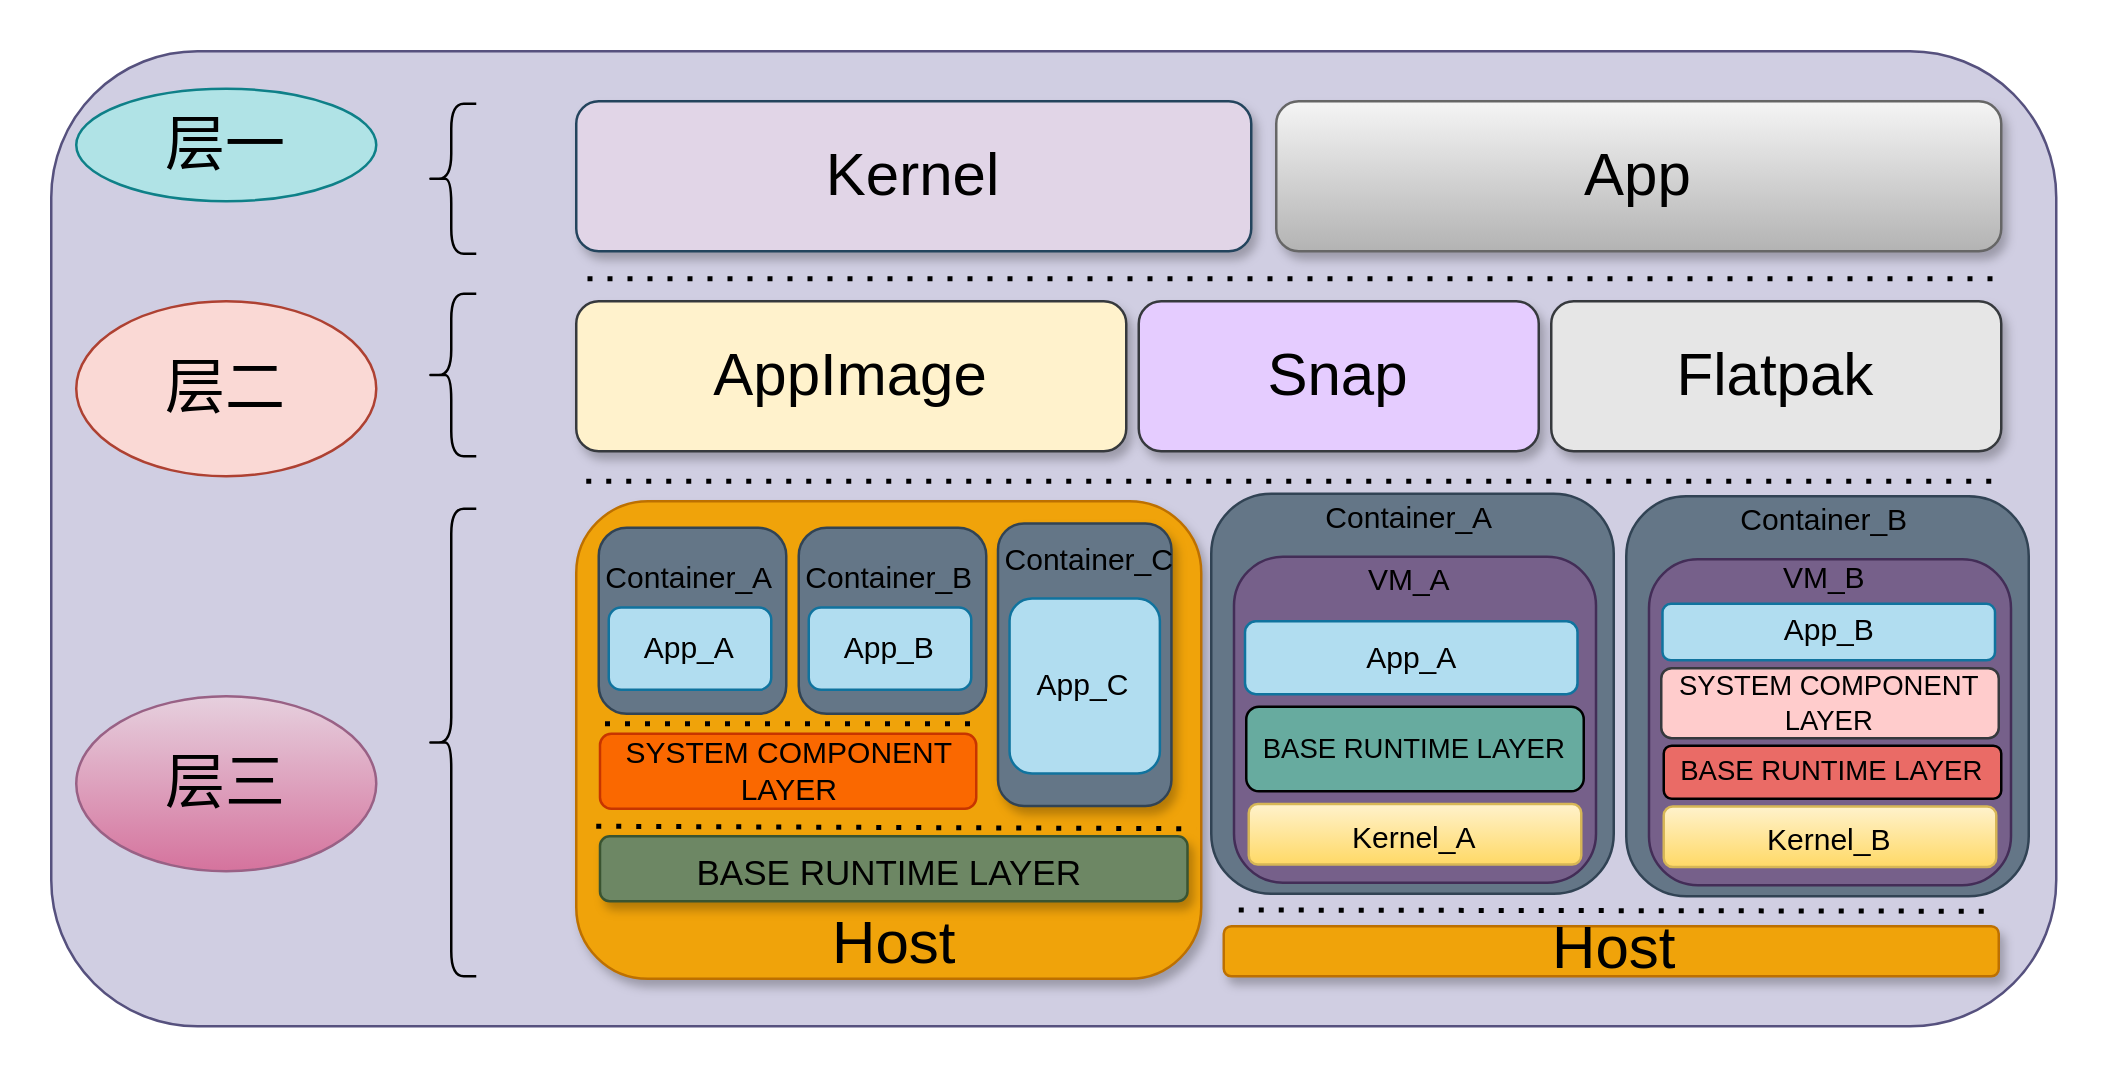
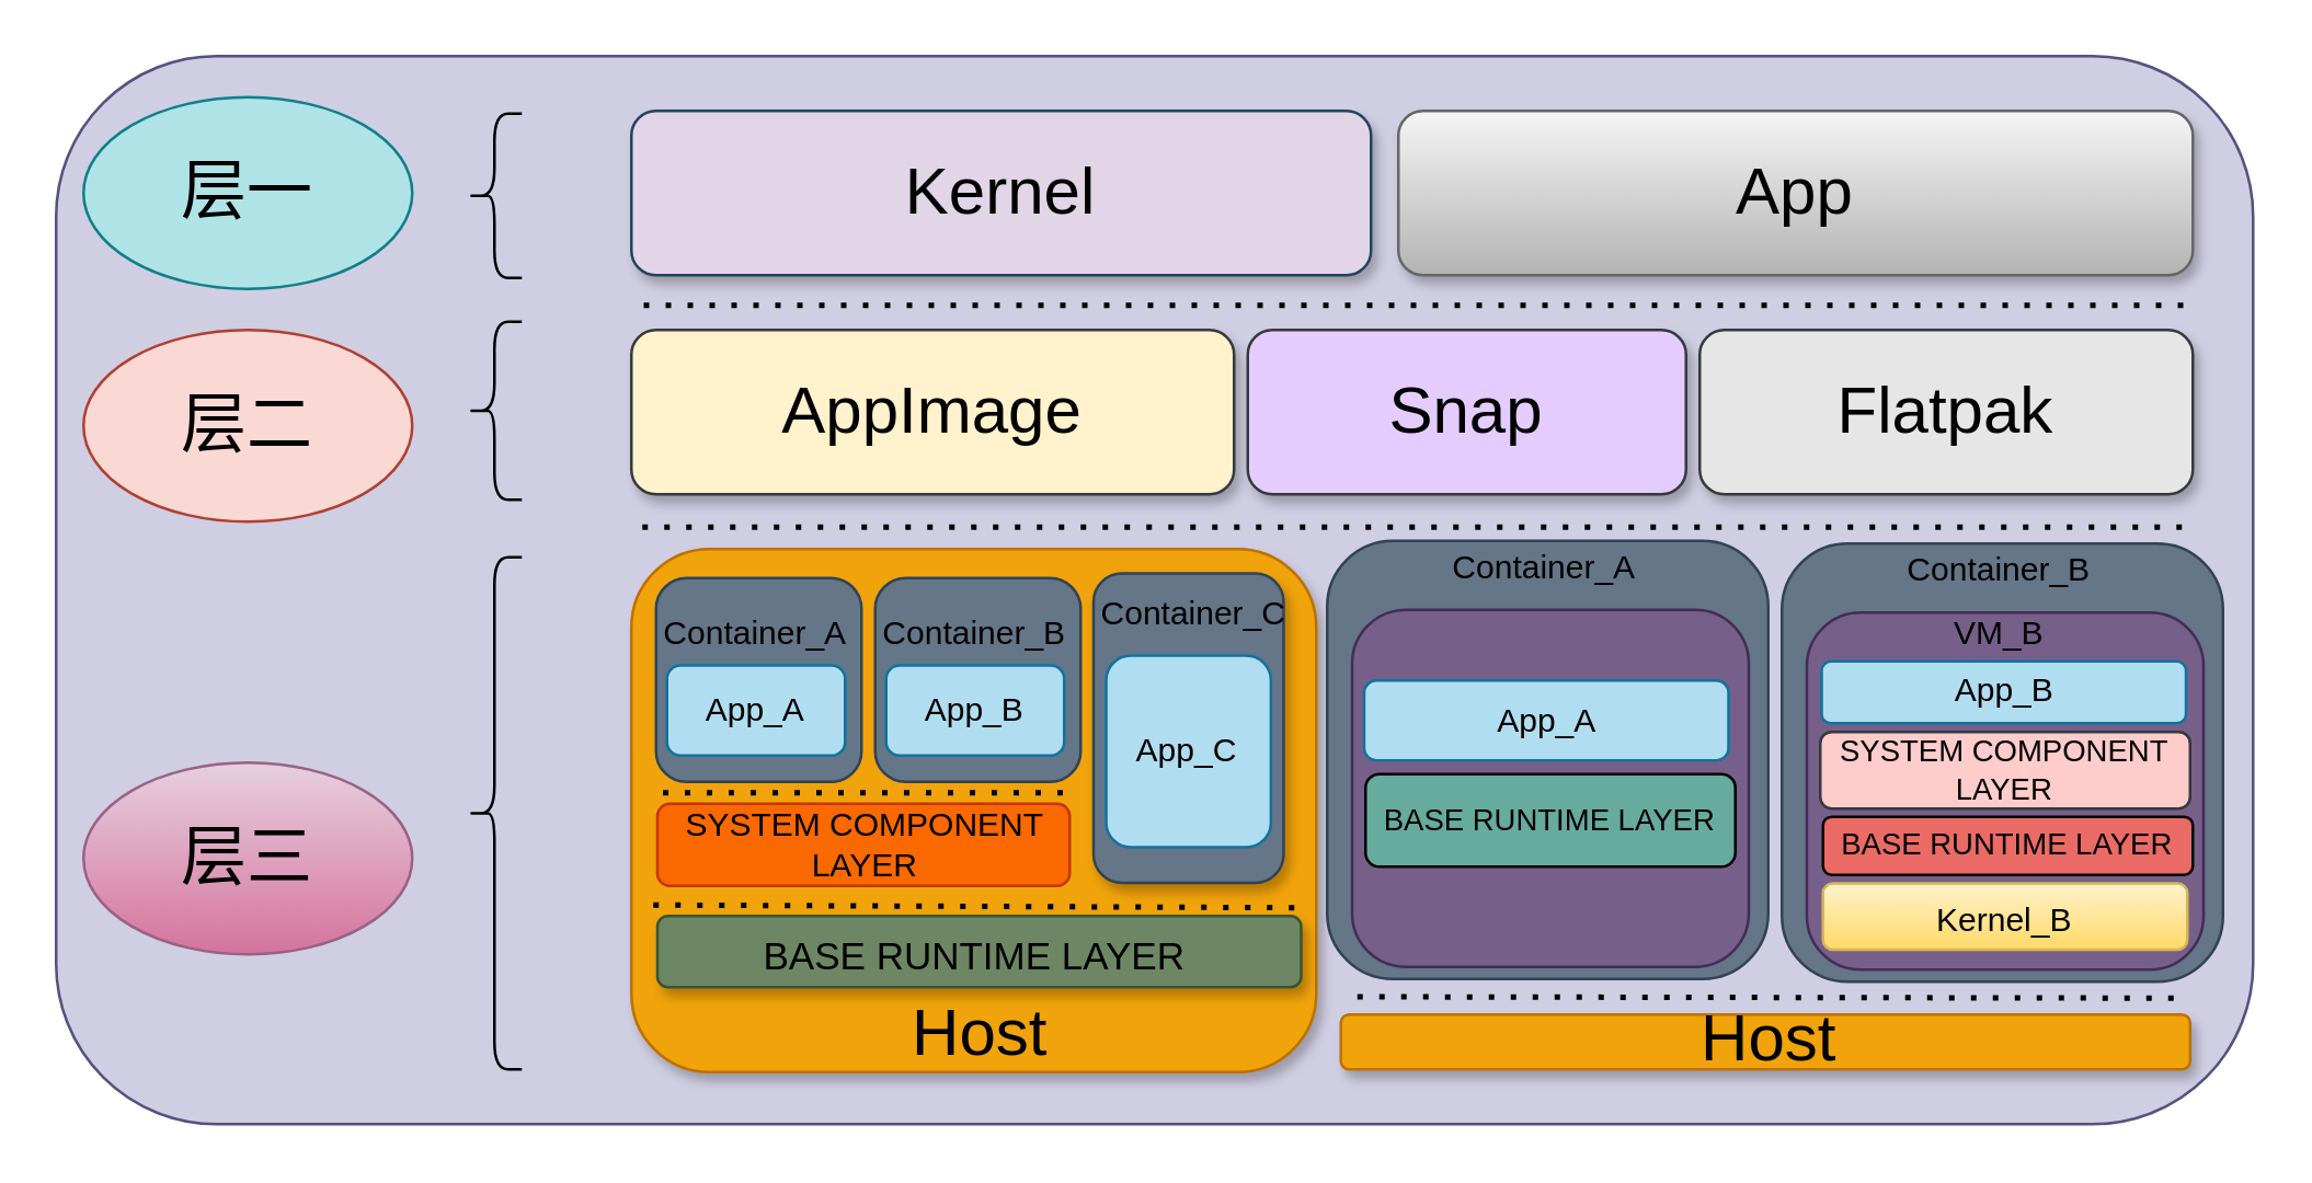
  <mxCell id="0" />
  <mxCell id="1" parent="0" />
  <mxCell id="2" value="" style="rounded=1;whiteSpace=wrap;html=1;fontSize=14;fillColor=#d0cee2;strokeColor=#56517e;" parent="1" vertex="1"><mxGeometry x="20" y="20" width="802" height="390" as="geometry" /></mxCell>
  <mxCell id="3" value="" style="rounded=1;whiteSpace=wrap;html=1;fontSize=24;fontColor=#000000;strokeColor=#BD7000;fillColor=#f0a30a;shadow=1;" parent="1" vertex="1"><mxGeometry x="230" y="200" width="250" height="191" as="geometry" /></mxCell>
  <mxCell id="4" value="" style="rounded=1;whiteSpace=wrap;html=1;fontSize=24;fillColor=#f0a30a;fontColor=#000000;strokeColor=#BD7000;shadow=1;" parent="1" vertex="1"><mxGeometry x="489" y="370" width="310" height="20" as="geometry" /></mxCell>
  <mxCell id="5" value="&lt;font style=&quot;font-size: 24px&quot;&gt;Kernel&lt;/font&gt;" style="rounded=1;whiteSpace=wrap;html=1;fillColor=#E1D5E7;shadow=1;strokeColor=#23445d;" parent="1" vertex="1"><mxGeometry x="230" y="40" width="270" height="60" as="geometry" /></mxCell>
  <mxCell id="6" value="App" style="rounded=1;whiteSpace=wrap;html=1;fontSize=24;fillColor=#f5f5f5;gradientColor=#b3b3b3;strokeColor=#666666;shadow=1;" parent="1" vertex="1"><mxGeometry x="510" y="40" width="290" height="60" as="geometry" /></mxCell>
  <mxCell id="7" value="AppImage" style="rounded=1;whiteSpace=wrap;html=1;fontSize=24;fillColor=#FFF2CC;strokeColor=#36393d;shadow=1;" parent="1" vertex="1"><mxGeometry x="230" y="120" width="220" height="60" as="geometry" /></mxCell>
  <mxCell id="8" value="Snap" style="rounded=1;whiteSpace=wrap;html=1;fontSize=24;fillColor=#E5CCFF;strokeColor=#36393d;shadow=1;" parent="1" vertex="1"><mxGeometry x="455" y="120" width="160" height="60" as="geometry" /></mxCell>
  <mxCell id="9" value="Flatpak" style="rounded=1;whiteSpace=wrap;html=1;fontSize=24;fillColor=#E6E6E6;strokeColor=#36393d;shadow=1;" parent="1" vertex="1"><mxGeometry x="620" y="120" width="180" height="60" as="geometry" /></mxCell>
  <mxCell id="10" value="" style="endArrow=none;dashed=1;html=1;dashPattern=1 3;strokeWidth=2;rounded=0;fontSize=24;" parent="1" edge="1"><mxGeometry width="50" height="50" relative="1" as="geometry"><mxPoint x="234" y="192" as="sourcePoint" /><mxPoint x="800" y="192" as="targetPoint" /></mxGeometry></mxCell>
  <mxCell id="11" value="&lt;font style=&quot;font-size: 24px&quot;&gt;Host&lt;/font&gt;" style="text;html=1;resizable=0;autosize=1;align=center;verticalAlign=middle;points=[];fillColor=none;strokeColor=none;rounded=0;fontSize=12;" parent="1" vertex="1"><mxGeometry x="327" y="367" width="60" height="20" as="geometry" /></mxCell>
  <mxCell id="12" value="&lt;font style=&quot;font-size: 24px&quot;&gt;Host&lt;/font&gt;" style="text;html=1;resizable=0;autosize=1;align=center;verticalAlign=middle;points=[];fillColor=none;strokeColor=none;rounded=0;fontSize=12;" parent="1" vertex="1"><mxGeometry x="615" y="368.5" width="60" height="20" as="geometry" /></mxCell>
  <mxCell id="13" value="" style="rounded=1;whiteSpace=wrap;html=1;fontSize=24;fontColor=#ffffff;strokeColor=#3A5431;fillColor=#6d8764;shadow=1;" parent="1" vertex="1"><mxGeometry x="239.5" y="334" width="235" height="26" as="geometry" /></mxCell>
  <mxCell id="14" value="&lt;font style=&quot;font-size: 14px&quot;&gt;BASE RUNTIME LAYER&lt;/font&gt;" style="text;html=1;resizable=0;autosize=1;align=center;verticalAlign=middle;points=[];fillColor=none;strokeColor=none;rounded=0;fontSize=24;fontColor=#000000;" parent="1" vertex="1"><mxGeometry x="270" y="326" width="170" height="40" as="geometry" /></mxCell>
  <mxCell id="15" value="" style="endArrow=none;dashed=1;html=1;dashPattern=1 3;strokeWidth=2;rounded=0;fontSize=24;" parent="1" edge="1"><mxGeometry width="50" height="50" relative="1" as="geometry"><mxPoint x="495" y="363.5" as="sourcePoint" /><mxPoint x="795" y="364" as="targetPoint" /></mxGeometry></mxCell>
  <mxCell id="16" value="" style="endArrow=none;dashed=1;html=1;dashPattern=1 3;strokeWidth=2;rounded=0;fontSize=24;" parent="1" edge="1"><mxGeometry width="50" height="50" relative="1" as="geometry"><mxPoint x="238" y="330" as="sourcePoint" /><mxPoint x="478" y="331" as="targetPoint" /></mxGeometry></mxCell>
  <mxCell id="17" value="" style="group;shadow=1;" parent="1" vertex="1" connectable="0"><mxGeometry x="235" y="200" width="160" height="85" as="geometry" /></mxCell>
  <mxCell id="18" value="" style="group" parent="17" vertex="1" connectable="0"><mxGeometry width="105" height="85" as="geometry" /></mxCell>
  <mxCell id="19" value="" style="rounded=1;whiteSpace=wrap;html=1;fontSize=24;fillColor=#647687;fontColor=#ffffff;strokeColor=#314354;" parent="18" vertex="1"><mxGeometry x="4" y="10.625" width="75" height="74.375" as="geometry" /></mxCell>
  <mxCell id="20" value="App_A" style="rounded=1;whiteSpace=wrap;html=1;fontSize=12;fillColor=#b1ddf0;strokeColor=#10739e;" parent="18" vertex="1"><mxGeometry x="8" y="42.5" width="65" height="32.938" as="geometry" /></mxCell>
  <mxCell id="21" value="&lt;font style=&quot;font-size: 12px&quot;&gt;Container_A&lt;/font&gt;" style="text;html=1;resizable=0;autosize=1;align=center;verticalAlign=middle;points=[];fillColor=none;strokeColor=none;rounded=0;fontSize=24;" parent="18" vertex="1"><mxGeometry y="7.083" width="80" height="40" as="geometry" /></mxCell>
  <mxCell id="22" value="" style="group" parent="17" vertex="1" connectable="0"><mxGeometry x="80" width="80" height="85" as="geometry" /></mxCell>
  <mxCell id="23" value="" style="rounded=1;whiteSpace=wrap;html=1;fontSize=24;fillColor=#647687;fontColor=#ffffff;strokeColor=#314354;" parent="22" vertex="1"><mxGeometry x="4" y="10.625" width="75" height="74.375" as="geometry" /></mxCell>
  <mxCell id="24" value="&lt;font style=&quot;font-size: 12px&quot;&gt;Container_B&lt;/font&gt;" style="text;html=1;resizable=0;autosize=1;align=center;verticalAlign=middle;points=[];fillColor=none;strokeColor=none;rounded=0;fontSize=24;" parent="22" vertex="1"><mxGeometry y="7.083" width="80" height="40" as="geometry" /></mxCell>
  <mxCell id="25" value="App_B" style="rounded=1;whiteSpace=wrap;html=1;fontSize=12;fillColor=#b1ddf0;strokeColor=#10739e;" parent="22" vertex="1"><mxGeometry x="8" y="42.5" width="65" height="32.938" as="geometry" /></mxCell>
  <mxCell id="26" value="SYSTEM COMPONENT LAYER" style="rounded=1;whiteSpace=wrap;html=1;fontSize=12;strokeColor=#C73500;fillColor=#fa6800;fontColor=#000000;" parent="1" vertex="1"><mxGeometry x="239.5" y="293" width="150.5" height="30" as="geometry" /></mxCell>
  <mxCell id="27" value="" style="endArrow=none;dashed=1;html=1;dashPattern=1 3;strokeWidth=2;rounded=0;fontSize=6;" parent="1" edge="1"><mxGeometry width="50" height="50" relative="1" as="geometry"><mxPoint x="241.5" y="289" as="sourcePoint" /><mxPoint x="391.5" y="289" as="targetPoint" /></mxGeometry></mxCell>
  <mxCell id="28" value="" style="group" parent="1" vertex="1" connectable="0"><mxGeometry x="395" y="200" width="74" height="121.92" as="geometry" /></mxCell>
  <mxCell id="29" value="" style="rounded=1;whiteSpace=wrap;html=1;fontSize=24;fillColor=#647687;fontColor=#ffffff;strokeColor=#314354;shadow=1;" parent="28" vertex="1"><mxGeometry x="3.7" y="8.917" width="69.375" height="113.003" as="geometry" /></mxCell>
  <mxCell id="30" value="&lt;font style=&quot;font-size: 12px&quot;&gt;Container_C&lt;/font&gt;" style="text;html=1;resizable=0;autosize=1;align=center;verticalAlign=middle;points=[];fillColor=none;strokeColor=none;rounded=0;fontSize=24;" parent="28" vertex="1"><mxGeometry width="80" height="40" as="geometry" /></mxCell>
  <mxCell id="31" value="App_C" style="rounded=1;whiteSpace=wrap;html=1;fontSize=12;fillColor=#b1ddf0;strokeColor=#10739e;" parent="28" vertex="1"><mxGeometry x="8.325" y="38.918" width="60.125" height="70.002" as="geometry" /></mxCell>
  <mxCell id="32" value="" style="shape=curlyBracket;whiteSpace=wrap;html=1;rounded=1;" parent="1" vertex="1"><mxGeometry x="170" y="41" width="20" height="60" as="geometry" /></mxCell>
  <mxCell id="33" value="" style="shape=curlyBracket;whiteSpace=wrap;html=1;rounded=1;" parent="1" vertex="1"><mxGeometry x="170" y="117" width="20" height="65" as="geometry" /></mxCell>
  <mxCell id="34" value="" style="shape=curlyBracket;whiteSpace=wrap;html=1;rounded=1;" parent="1" vertex="1"><mxGeometry x="170" y="203" width="20" height="187" as="geometry" /></mxCell>
- <mxCell id="35" value="&lt;font style=&quot;font-size: 24px&quot;&gt;层一&lt;/font&gt;" style="ellipse;whiteSpace=wrap;html=1;fillColor=#b0e3e6;strokeColor=#0e8088;" parent="1" vertex="1"><mxGeometry x="30" y="35" width="120" height="45" as="geometry" /></mxCell>
+ <mxCell id="35" value="&lt;font style=&quot;font-size: 24px&quot;&gt;层一&lt;/font&gt;" style="ellipse;whiteSpace=wrap;html=1;fillColor=#b0e3e6;strokeColor=#0e8088;" parent="1" vertex="1"><mxGeometry x="30" y="35" width="120" height="70" as="geometry" /></mxCell>
  <mxCell id="36" value="&lt;font style=&quot;font-size: 24px&quot;&gt;层二&lt;/font&gt;" style="ellipse;whiteSpace=wrap;html=1;fillColor=#fad9d5;strokeColor=#ae4132;" parent="1" vertex="1"><mxGeometry x="30" y="120" width="120" height="70" as="geometry" /></mxCell>
  <mxCell id="37" value="&lt;font style=&quot;font-size: 24px&quot;&gt;层三&lt;/font&gt;" style="ellipse;whiteSpace=wrap;html=1;fillColor=#e6d0de;gradientColor=#d5739d;strokeColor=#996185;" parent="1" vertex="1"><mxGeometry x="30" y="278" width="120" height="70" as="geometry" /></mxCell>
  <mxCell id="38" value="" style="endArrow=none;dashed=1;html=1;dashPattern=1 3;strokeWidth=2;rounded=0;fontSize=24;" parent="1" edge="1"><mxGeometry width="50" height="50" relative="1" as="geometry"><mxPoint x="234.5" y="111" as="sourcePoint" /><mxPoint x="800.5" y="111" as="targetPoint" /></mxGeometry></mxCell>
  <mxCell id="39" value="" style="group" vertex="1" connectable="0" parent="1"><mxGeometry x="650" y="198" width="161" height="160" as="geometry" /></mxCell>
  <mxCell id="40" value="" style="rounded=1;whiteSpace=wrap;html=1;fontSize=24;strokeColor=#314354;fillColor=#647687;fontColor=#ffffff;" vertex="1" parent="39"><mxGeometry y="0.005" width="161" height="159.995" as="geometry" /></mxCell>
  <mxCell id="41" value="" style="rounded=1;whiteSpace=wrap;html=1;fontSize=24;fillColor=#76608a;fontColor=#ffffff;strokeColor=#432D57;" vertex="1" parent="39"><mxGeometry x="9.1" y="25.231" width="144.8" height="130.332" as="geometry" /></mxCell>
  <mxCell id="42" value="&lt;font style=&quot;font-size: 12px&quot;&gt;Kernel_B&lt;/font&gt;" style="rounded=1;whiteSpace=wrap;html=1;fontSize=18;fillColor=#fff2cc;strokeColor=#d6b656;gradientColor=#ffd966;" vertex="1" parent="39"><mxGeometry x="15" y="124.108" width="133" height="24.213" as="geometry" /></mxCell>
  <mxCell id="43" value="App_B" style="rounded=1;whiteSpace=wrap;html=1;fontSize=12;fillColor=#b1ddf0;strokeColor=#10739e;" vertex="1" parent="39"><mxGeometry x="14.5" y="43.03" width="133" height="22.61" as="geometry" /></mxCell>
  <mxCell id="44" value="VM_B" style="text;html=1;resizable=0;autosize=1;align=center;verticalAlign=middle;points=[];fillColor=none;strokeColor=none;rounded=0;fontSize=12;" vertex="1" parent="39"><mxGeometry x="54" y="23.233" width="50" height="20" as="geometry" /></mxCell>
  <mxCell id="45" value="Container_B" style="text;html=1;resizable=0;autosize=1;align=center;verticalAlign=middle;points=[];fillColor=none;strokeColor=none;rounded=0;fontSize=12;" vertex="1" parent="39"><mxGeometry x="39" width="80" height="20" as="geometry" /></mxCell>
  <mxCell id="46" value="SYSTEM COMPONENT LAYER" style="rounded=1;whiteSpace=wrap;html=1;fontSize=11;fillColor=#ffcccc;strokeColor=#36393d;" vertex="1" parent="39"><mxGeometry x="14" y="68.75" width="135" height="28" as="geometry" /></mxCell>
  <mxCell id="47" value="BASE RUNTIME LAYER" style="rounded=1;whiteSpace=wrap;html=1;fontSize=11;fontColor=#000000;fillColor=#EA6B66;" vertex="1" parent="39"><mxGeometry x="15" y="99.75" width="135" height="21.25" as="geometry" /></mxCell>
  <mxCell id="48" value="" style="group" vertex="1" connectable="0" parent="1"><mxGeometry x="484" y="197" width="161" height="160" as="geometry" /></mxCell>
  <mxCell id="49" value="" style="rounded=1;whiteSpace=wrap;html=1;fontSize=24;strokeColor=#314354;fillColor=#647687;fontColor=#ffffff;" parent="48" vertex="1"><mxGeometry y="0.005" width="161" height="159.995" as="geometry" /></mxCell>
  <mxCell id="50" value="" style="rounded=1;whiteSpace=wrap;html=1;fontSize=24;fillColor=#76608a;fontColor=#ffffff;strokeColor=#432D57;" parent="48" vertex="1"><mxGeometry x="9.1" y="25.231" width="144.8" height="130.332" as="geometry" /></mxCell>
- <mxCell id="51" value="&lt;font style=&quot;font-size: 12px&quot;&gt;Kernel_A&lt;/font&gt;" style="rounded=1;whiteSpace=wrap;html=1;fontSize=18;fillColor=#fff2cc;strokeColor=#d6b656;gradientColor=#ffd966;" parent="48" vertex="1"><mxGeometry x="15" y="124.108" width="133" height="24.213" as="geometry" /></mxCell>
  <mxCell id="52" value="App_A" style="rounded=1;whiteSpace=wrap;html=1;fontSize=12;fillColor=#b1ddf0;strokeColor=#10739e;" parent="48" vertex="1"><mxGeometry x="13.5" y="51.03" width="133" height="29.119" as="geometry" /></mxCell>
- <mxCell id="53" value="VM_A" style="text;html=1;resizable=0;autosize=1;align=center;verticalAlign=middle;points=[];fillColor=none;strokeColor=none;rounded=0;fontSize=12;" parent="48" vertex="1"><mxGeometry x="54.0" y="25.233" width="50" height="20" as="geometry" /></mxCell>
  <mxCell id="54" value="Container_A" style="text;html=1;resizable=0;autosize=1;align=center;verticalAlign=middle;points=[];fillColor=none;strokeColor=none;rounded=0;fontSize=12;" parent="48" vertex="1"><mxGeometry x="39" width="80" height="20" as="geometry" /></mxCell>
  <mxCell id="55" value="BASE RUNTIME LAYER" style="rounded=1;whiteSpace=wrap;html=1;fontSize=11;fontColor=#000000;fillColor=#67AB9F;" vertex="1" parent="48"><mxGeometry x="14" y="85.15" width="135" height="33.85" as="geometry" /></mxCell>
